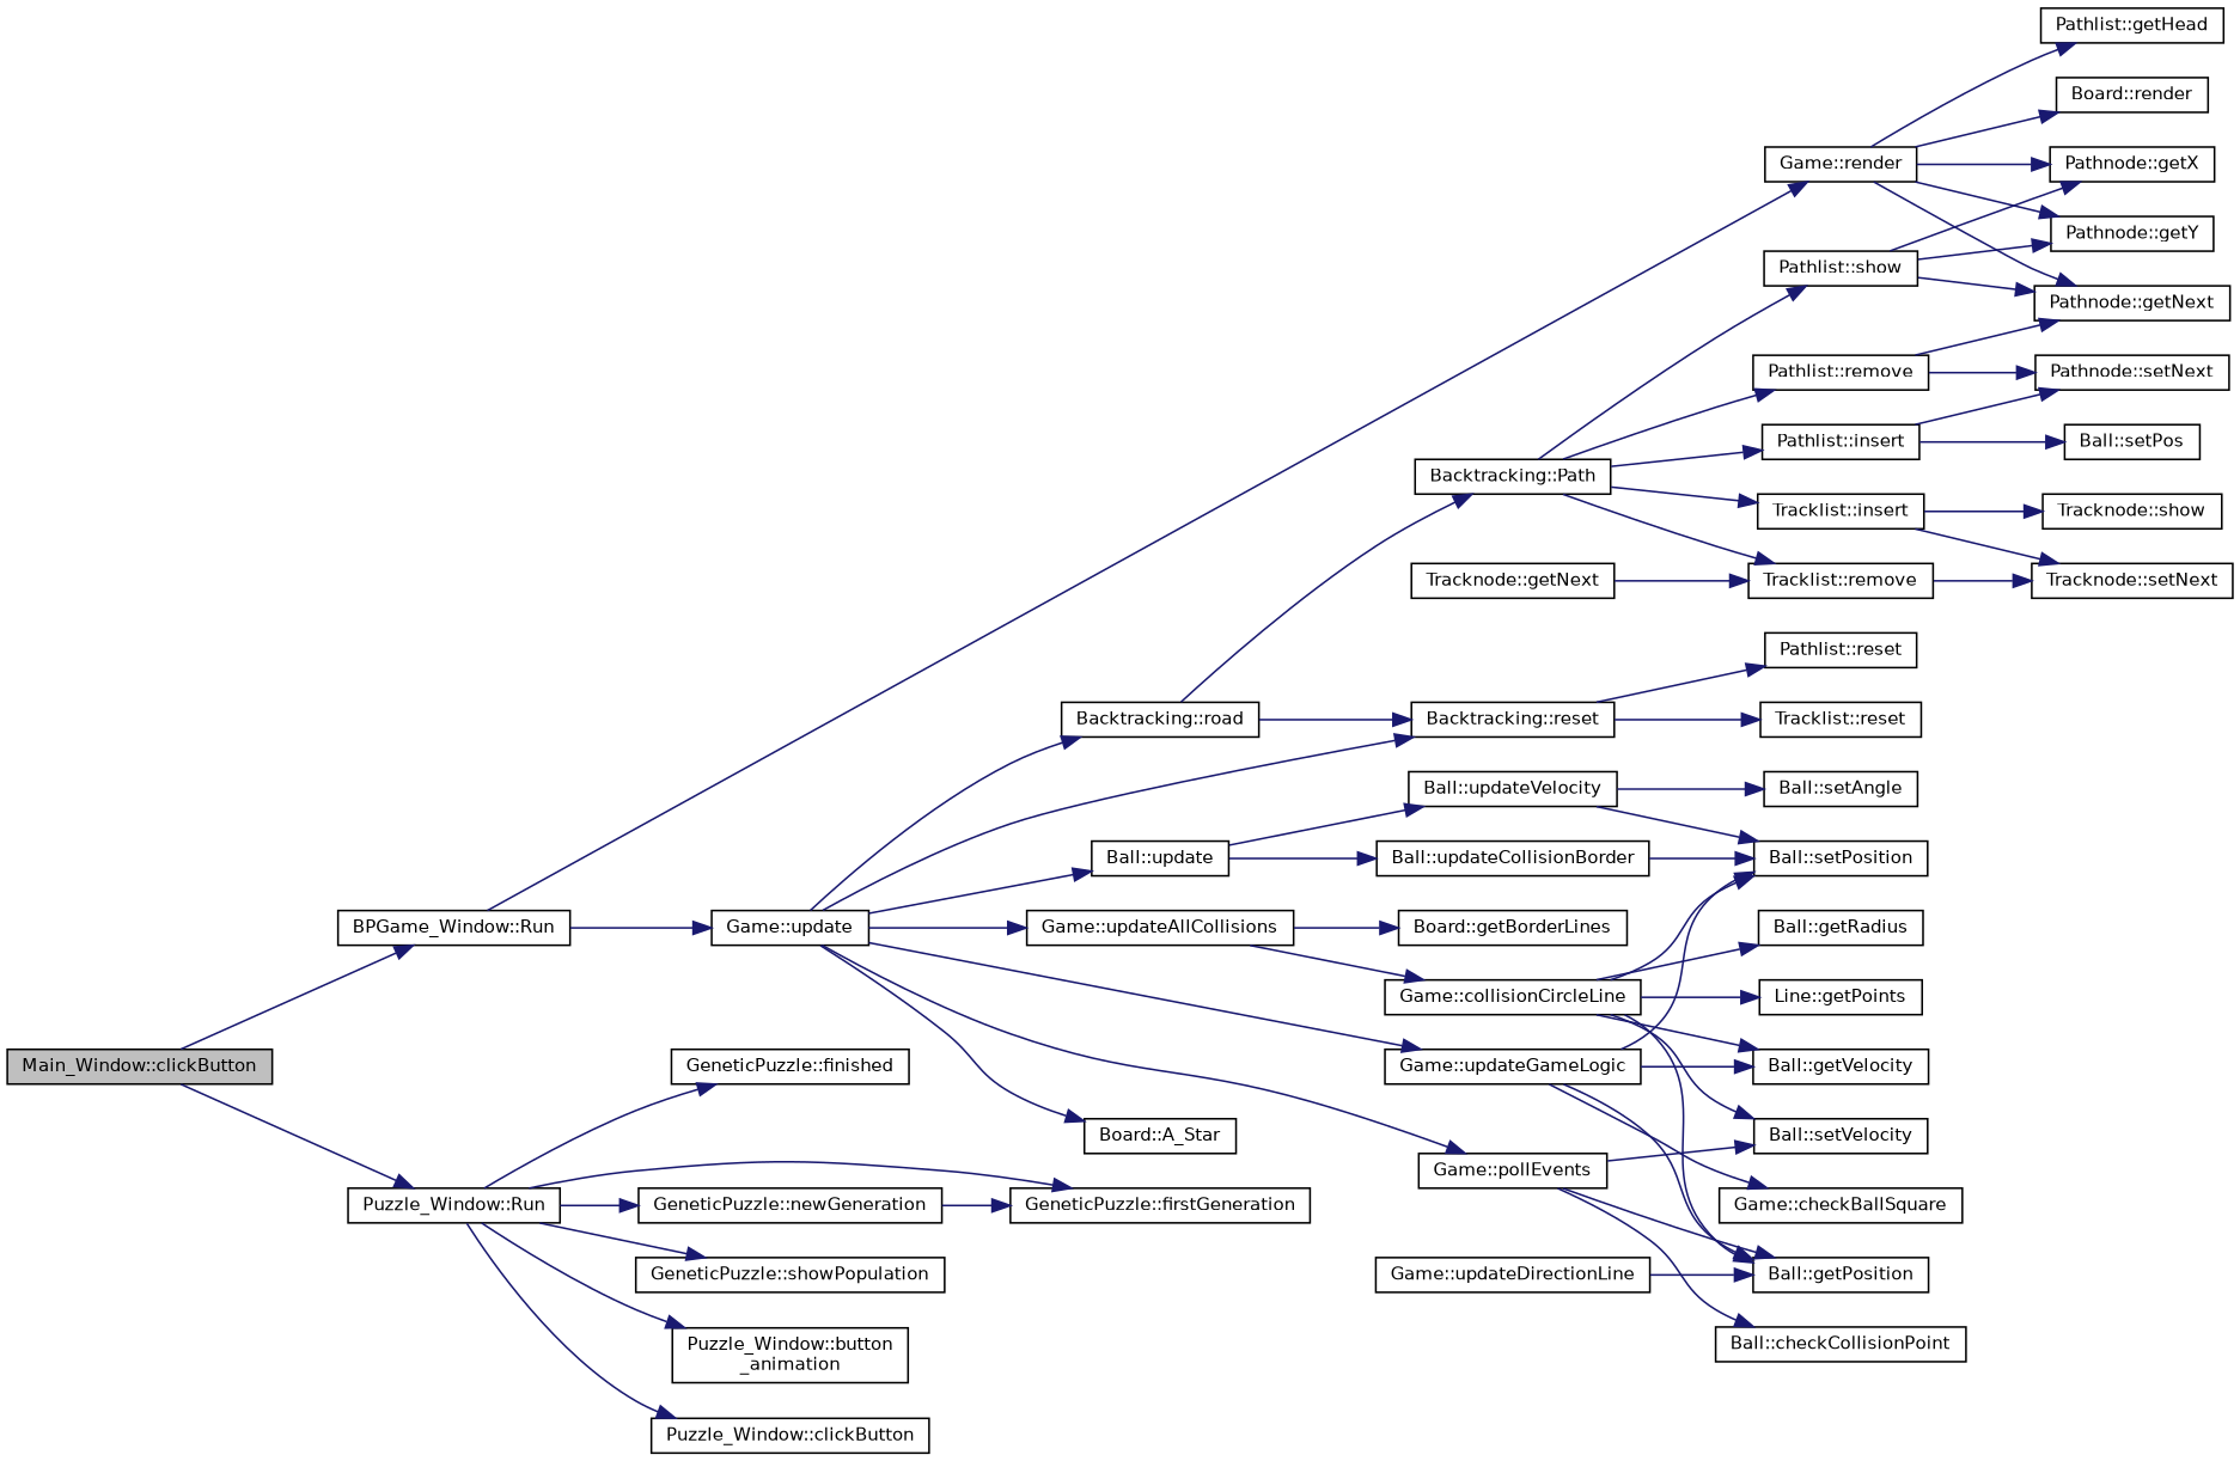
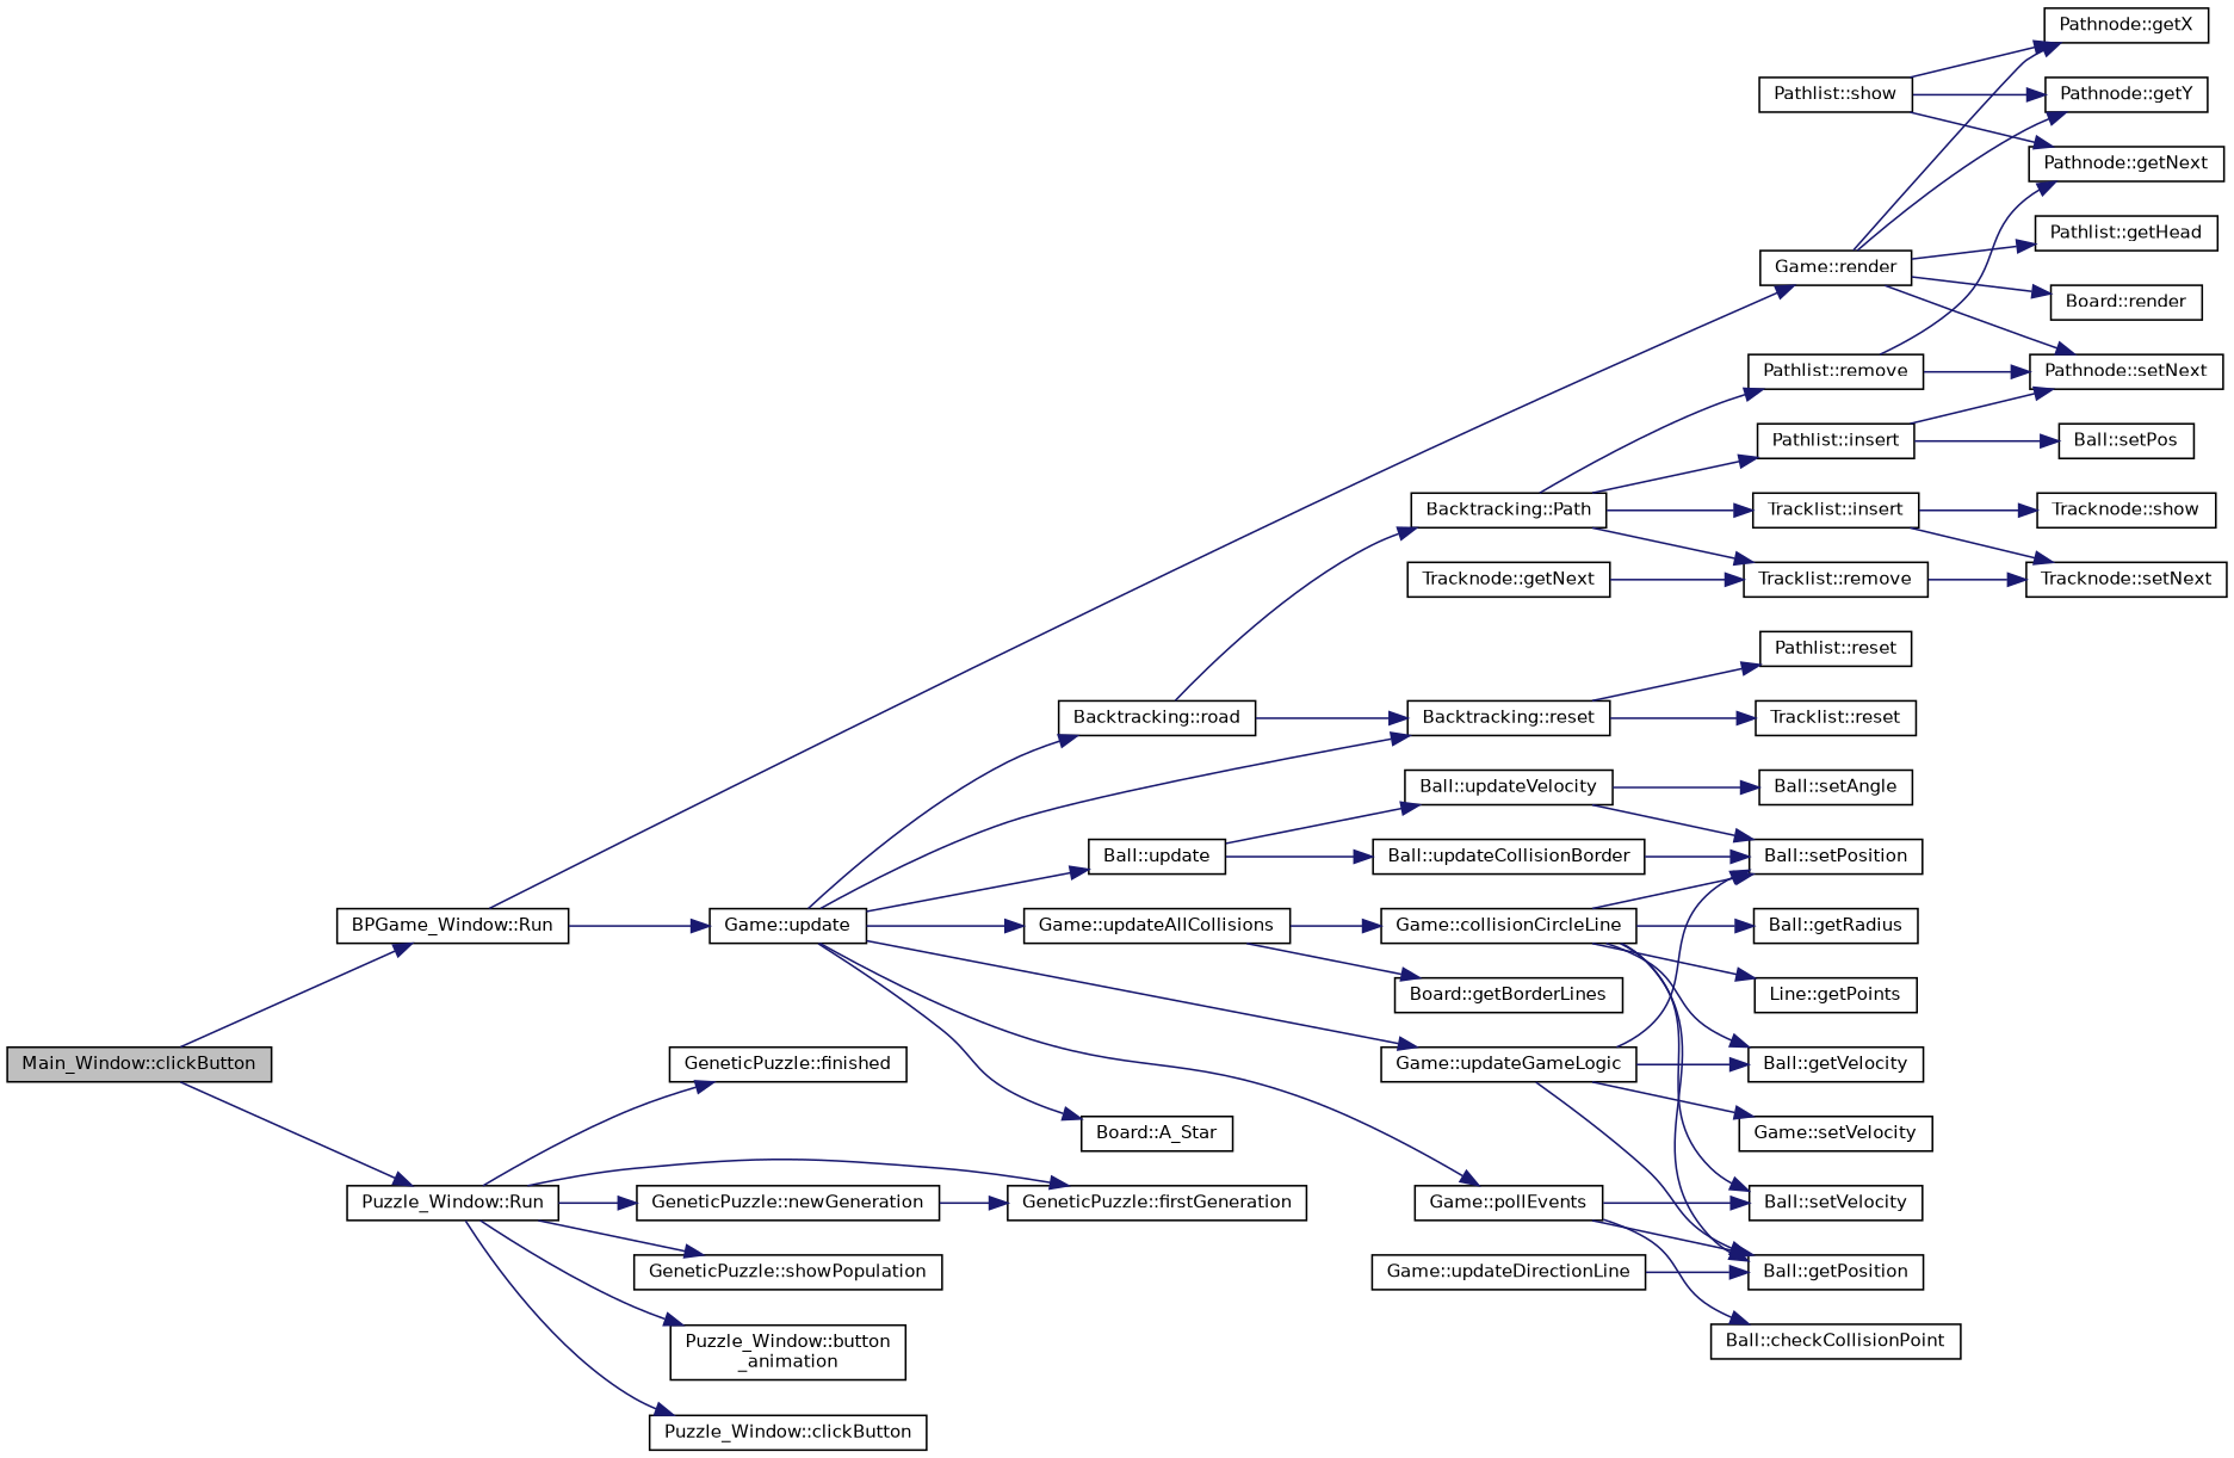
  digraph {
    rankdir=LR
    node [color=black fillcolor=white fontname=Helvetica fontsize=10 shape=record style=filled]
    edge [color=midnightblue fontname=Helvetica fontsize=10 labelfontname=Helvetica labelfontsize=10 style=solid]
    n1 [fillcolor=grey75 fontcolor=black height=0.2 label="Main_Window::clickButton" width=0.4]
    n2 [height=0.2 label="BPGame_Window::Run" width=0.4]
    n3 [height=0.2 label="Puzzle_Window::Run" width=0.4]
    n4 [height=0.2 label="Game::render" width=0.4]
    n5 [height=0.2 label="Game::update" width=0.4]
    n6 [height=0.2 label="Puzzle_Window::button\l_animation" width=0.4]
    n7 [height=0.2 label="Puzzle_Window::clickButton" width=0.4]
    n8 [height=0.2 label="GeneticPuzzle::finished" width=0.4]
    n9 [height=0.2 label="GeneticPuzzle::firstGeneration" width=0.4]
    n10 [height=0.2 label="GeneticPuzzle::newGeneration" width=0.4]
    n11 [height=0.2 label="GeneticPuzzle::showPopulation" width=0.4]
    n12 [height=0.2 label="Pathlist::getHead" width=0.4]
    n13 [height=0.2 label="Pathnode::getNext" width=0.4]
    n14 [height=0.2 label="Pathnode::getX" width=0.4]
    n15 [height=0.2 label="Pathnode::getY" width=0.4]
    n16 [height=0.2 label="Board::render" width=0.4]
    n17 [height=0.2 label="Board::A_Star" width=0.4]
    n18 [height=0.2 label="Game::pollEvents" width=0.4]
    n19 [height=0.2 label="Backtracking::reset" width=0.4]
    n20 [height=0.2 label="Backtracking::road" width=0.4]
    n21 [height=0.2 label="Ball::update" width=0.4]
    n22 [height=0.2 label="Game::updateAllCollisions" width=0.4]
    n23 [height=0.2 label="Game::updateGameLogic" width=0.4]
    n24 [height=0.2 label="Ball::checkCollisionPoint" width=0.4]
    n25 [height=0.2 label="Ball::getPosition" width=0.4]
    n26 [height=0.2 label="Ball::setVelocity" width=0.4]
    n27 [height=0.2 label="Tracklist::reset" width=0.4]
    n28 [height=0.2 label="Pathlist::reset" width=0.4]
    n29 [height=0.2 label="Backtracking::Path" width=0.4]
    n30 [height=0.2 label="Ball::updateCollisionBorder" width=0.4]
    n31 [height=0.2 label="Ball::updateVelocity" width=0.4]
    n32 [height=0.2 label="Game::collisionCircleLine" width=0.4]
    n33 [height=0.2 label="Board::getBorderLines" width=0.4]
    n34 [height=0.2 label="Game::updateDirectionLine" width=0.4]
    n35 [height=0.2 label="Ball::setPosition" width=0.4]
    n36 [height=0.2 label="Ball::getVelocity" width=0.4]
-   n37 [height=0.2 label="Game::checkBallSquare" width=0.4]
+   n37 [height=0.2 label="Game::setVelocity" width=0.4]
    n38 [height=0.2 label="Tracklist::insert" width=0.4]
    n39 [height=0.2 label="Pathlist::insert" width=0.4]
    n40 [height=0.2 label="Tracklist::remove" width=0.4]
    n41 [height=0.2 label="Pathlist::remove" width=0.4]
    n42 [height=0.2 label="Pathlist::show" width=0.4]
    n43 [height=0.2 label="Tracknode::show" width=0.4]
    n44 [height=0.2 label="Tracknode::setNext" width=0.4]
    n45 [height=0.2 label="Pathnode::setNext" width=0.4]
    n46 [height=0.2 label="Ball::setPos" width=0.4]
    n47 [height=0.2 label="Tracknode::getNext" width=0.4]
    n48 [height=0.2 label="Ball::setAngle" width=0.4]
    n49 [height=0.2 label="Line::getPoints" width=0.4]
    n50 [height=0.2 label="Ball::getRadius" width=0.4]
    n1 -> n2
    n1 -> n3
    n2 -> n4
    n2 -> n5
    n3 -> n6
    n3 -> n7
    n3 -> n8
    n3 -> n9
    n3 -> n10
    n3 -> n11
    n4 -> n12
-   n4 -> n13
+   n4 -> n45
    n4 -> n14
    n4 -> n15
    n4 -> n16
    n5 -> n17
    n5 -> n18
    n5 -> n19
    n5 -> n20
    n5 -> n21
    n5 -> n22
    n5 -> n23
    n10 -> n9
    n18 -> n24
    n18 -> n25
    n18 -> n26
    n19 -> n27
    n19 -> n28
    n20 -> n19
    n20 -> n29
    n21 -> n30
    n21 -> n31
    n22 -> n32
    n22 -> n33
    n23 -> n25
    n23 -> n35
    n23 -> n36
    n23 -> n37
    n29 -> n38
    n29 -> n39
    n29 -> n40
    n29 -> n41
-   n29 -> n42
    n30 -> n35
    n31 -> n35
    n31 -> n48
    n32 -> n25
    n32 -> n26
    n32 -> n35
    n32 -> n36
    n32 -> n49
    n32 -> n50
    n34 -> n25
    n38 -> n43
    n38 -> n44
    n39 -> n45
    n39 -> n46
    n40 -> n44
    n41 -> n13
    n41 -> n45
    n42 -> n13
    n42 -> n14
    n42 -> n15
    n47 -> n40
  }
